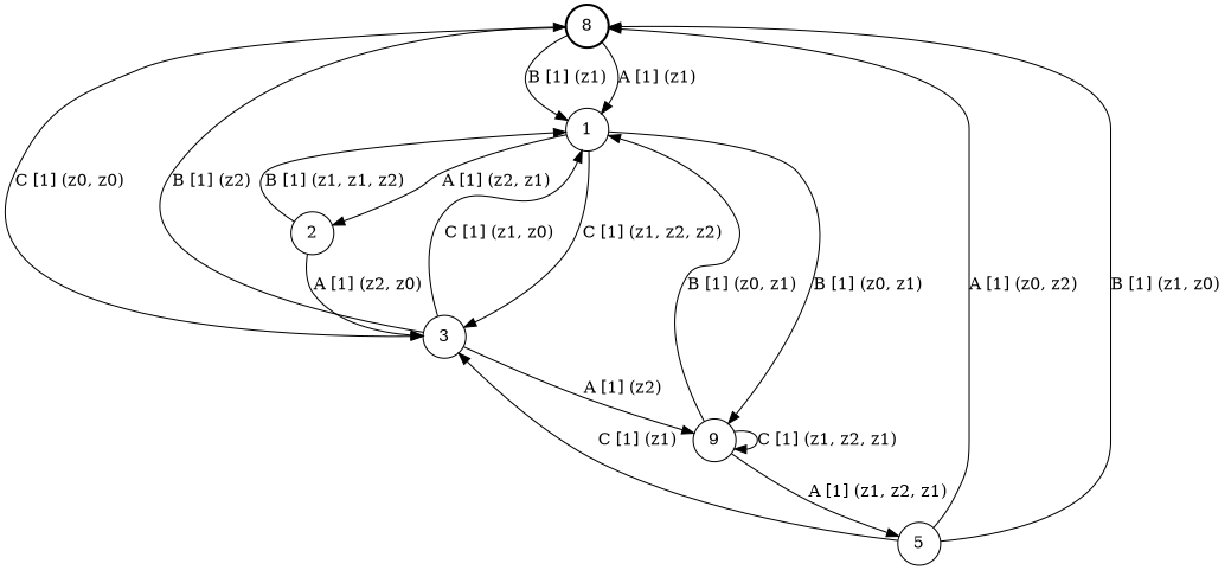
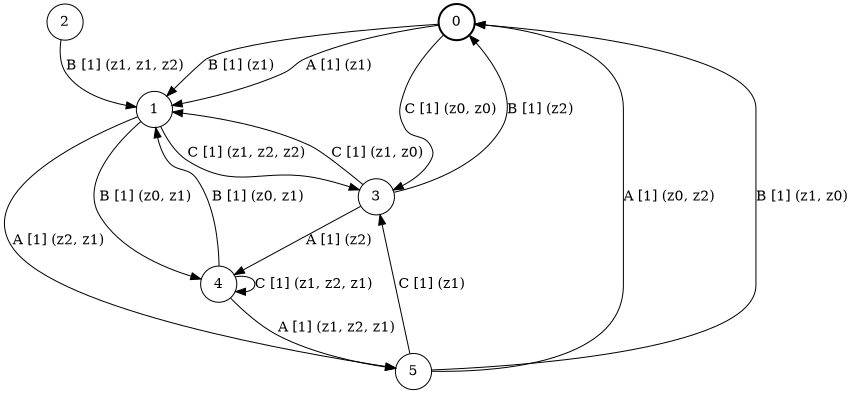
  digraph {
    node [shape=circle]
-   0 [style=bold label=8]
+   0 [style=bold]
    1
    3
    2
-   4 [label=9]
+   4
    5
    0 -> 1 [label="A [1] (z1) "]
    0 -> 1 [label="B [1] (z1) "]
    0 -> 3 [label="C [1] (z0, z0) "]
    1 -> 3 [label="C [1] (z1, z2, z2) "]
-   1 -> 2 [label="A [1] (z2, z1) "]
+   1 -> 5 [label="A [1] (z2, z1) "]
    1 -> 4 [label="B [1] (z0, z1) "]
    3 -> 0 [label="B [1] (z2) "]
    3 -> 1 [label="C [1] (z1, z0) "]
    3 -> 4 [label="A [1] (z2) "]
    2 -> 1 [label="B [1] (z1, z1, z2) "]
-   2 -> 3 [label="A [1] (z2, z0) "]
    4 -> 1 [label="B [1] (z0, z1) "]
    4 -> 4 [label="C [1] (z1, z2, z1) "]
    4 -> 5 [label="A [1] (z1, z2, z1) "]
    5 -> 0 [label="A [1] (z0, z2) "]
    5 -> 0 [label="B [1] (z1, z0) "]
    5 -> 3 [label="C [1] (z1) "]
  }
